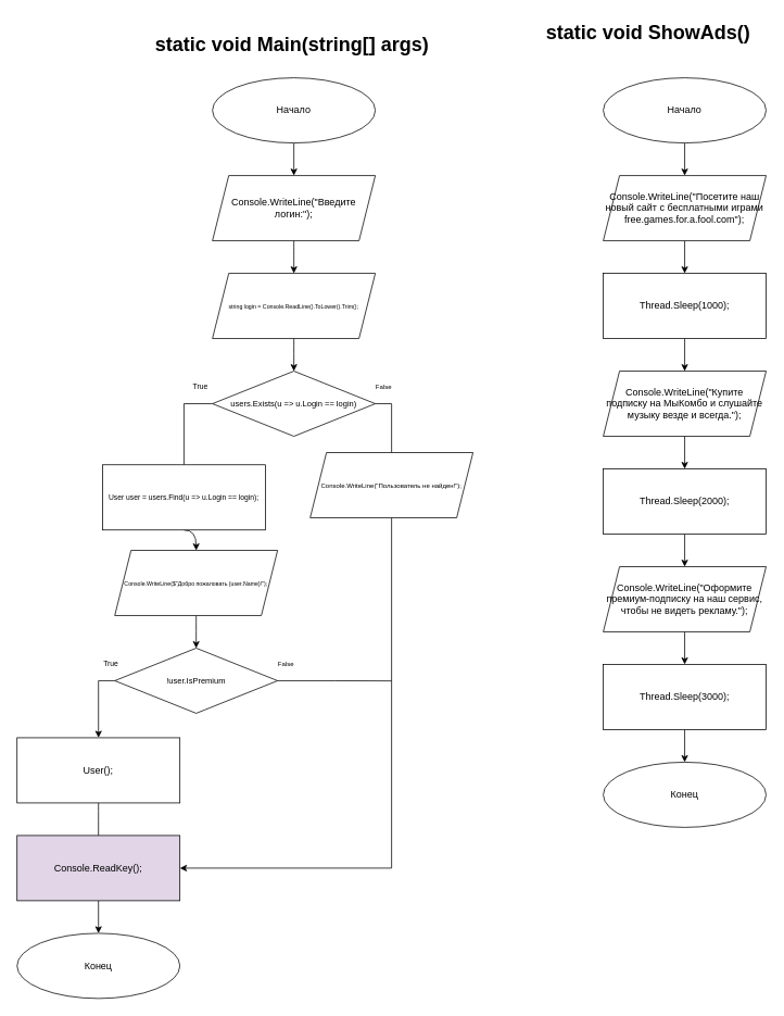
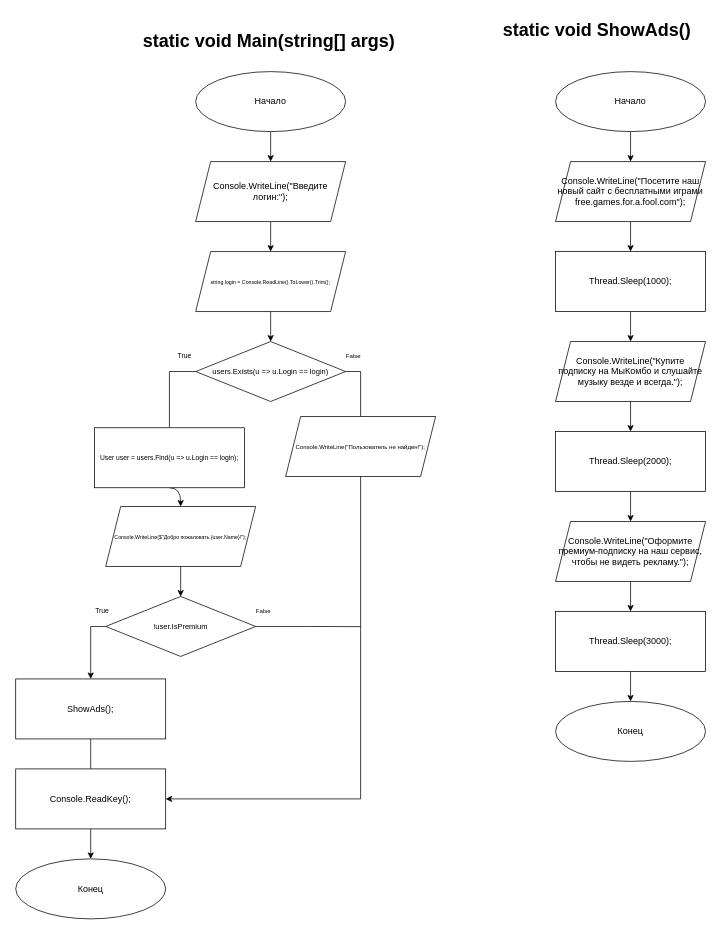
  <mxCell id="0" />
  <mxCell id="1" parent="0" />
  <mxCell id="2" style="edgeStyle=orthogonalEdgeStyle;rounded=0;orthogonalLoop=1;jettySize=auto;html=1;exitX=0.5;exitY=1;exitDx=0;exitDy=0;entryX=0.5;entryY=0;entryDx=0;entryDy=0;fontSize=12;endArrow=classic;endFill=1;" edge="1" parent="1" source="3" target="5"><mxGeometry relative="1" as="geometry" /></mxCell>
  <mxCell id="3" value="Начало" style="ellipse;whiteSpace=wrap;html=1;" vertex="1" parent="1"><mxGeometry x="260" width="200" height="80" as="geometry" y="95" /></mxCell>
  <mxCell id="4" style="edgeStyle=orthogonalEdgeStyle;curved=1;rounded=0;orthogonalLoop=1;jettySize=auto;html=1;exitX=0.5;exitY=1;exitDx=0;exitDy=0;entryX=0.5;entryY=0;entryDx=0;entryDy=0;fontSize=8;endArrow=classic;endFill=1;" edge="1" parent="1" source="5" target="7"><mxGeometry relative="1" as="geometry" /></mxCell>
  <mxCell id="5" value="&lt;span style=&quot;text-align: left&quot;&gt;Console.WriteLine(&quot;Введите логин:&quot;);&lt;/span&gt;" style="shape=parallelogram;perimeter=parallelogramPerimeter;whiteSpace=wrap;html=1;fixedSize=1;" vertex="1" parent="1"><mxGeometry x="260" y="215" width="200" height="80" as="geometry" /></mxCell>
  <mxCell id="6" style="edgeStyle=orthogonalEdgeStyle;curved=1;rounded=0;orthogonalLoop=1;jettySize=auto;html=1;exitX=0.5;exitY=1;exitDx=0;exitDy=0;entryX=0.5;entryY=0;entryDx=0;entryDy=0;fontSize=7;endArrow=classic;endFill=1;" edge="1" parent="1" source="7" target="10"><mxGeometry relative="1" as="geometry" /></mxCell>
  <mxCell id="7" value="&lt;div style=&quot;text-align: left&quot;&gt;&lt;span style=&quot;font-size: 7px&quot;&gt;string login = Console.ReadLine().ToLower().Trim();&lt;/span&gt;&lt;/div&gt;" style="shape=parallelogram;perimeter=parallelogramPerimeter;whiteSpace=wrap;html=1;fixedSize=1;" vertex="1" parent="1"><mxGeometry x="260" y="335" width="200" height="80" as="geometry" /></mxCell>
  <mxCell id="8" style="edgeStyle=orthogonalEdgeStyle;rounded=0;orthogonalLoop=1;jettySize=auto;html=1;exitX=1;exitY=0.5;exitDx=0;exitDy=0;entryX=0.5;entryY=0;entryDx=0;entryDy=0;fontSize=12;endArrow=none;endFill=0;" edge="1" parent="1" source="10" target="12"><mxGeometry relative="1" as="geometry" /></mxCell>
  <mxCell id="9" style="edgeStyle=orthogonalEdgeStyle;rounded=0;orthogonalLoop=1;jettySize=auto;html=1;exitX=0;exitY=0.5;exitDx=0;exitDy=0;entryX=0.5;entryY=0;entryDx=0;entryDy=0;fontSize=12;endArrow=none;endFill=0;" edge="1" parent="1" source="10" target="15"><mxGeometry relative="1" as="geometry" /></mxCell>
  <mxCell id="10" value="&lt;font style=&quot;font-size: 10px&quot;&gt;users.Exists(u =&amp;gt; u.Login == login)&lt;/font&gt;" style="rhombus;whiteSpace=wrap;html=1;fontSize=7;" vertex="1" parent="1"><mxGeometry x="260" y="455" width="200" height="80" as="geometry" /></mxCell>
  <mxCell id="11" style="edgeStyle=orthogonalEdgeStyle;rounded=0;orthogonalLoop=1;jettySize=auto;html=1;exitX=0.5;exitY=1;exitDx=0;exitDy=0;entryX=1;entryY=0.5;entryDx=0;entryDy=0;fontSize=12;endArrow=classic;endFill=1;" edge="1" parent="1" source="12" target="27"><mxGeometry relative="1" as="geometry" /></mxCell>
  <mxCell id="12" value="&lt;div style=&quot;text-align: left&quot;&gt;&lt;font style=&quot;font-size: 8px&quot;&gt;Console.WriteLine(&quot;Пользователь не найден!&quot;);&lt;/font&gt;&lt;br&gt;&lt;/div&gt;" style="shape=parallelogram;perimeter=parallelogramPerimeter;whiteSpace=wrap;html=1;fixedSize=1;" vertex="1" parent="1"><mxGeometry x="380" y="555" width="200" height="80" as="geometry" /></mxCell>
  <mxCell id="13" value="False" style="text;html=1;align=center;verticalAlign=middle;resizable=0;points=[];autosize=1;strokeColor=none;fillColor=none;fontSize=8;" vertex="1" parent="1"><mxGeometry x="450" y="465" width="40" height="20" as="geometry" /></mxCell>
  <mxCell id="14" style="edgeStyle=orthogonalEdgeStyle;curved=1;rounded=0;orthogonalLoop=1;jettySize=auto;html=1;exitX=0.5;exitY=1;exitDx=0;exitDy=0;entryX=0.5;entryY=0;entryDx=0;entryDy=0;fontSize=9;endArrow=classic;endFill=1;" edge="1" parent="1" source="15" target="18"><mxGeometry relative="1" as="geometry" /></mxCell>
  <mxCell id="15" value="&lt;font style=&quot;font-size: 9px&quot;&gt;User user = users.Find(u =&amp;gt; u.Login == login);&lt;/font&gt;" style="rounded=0;whiteSpace=wrap;html=1;fontSize=8;" vertex="1" parent="1"><mxGeometry x="125" y="570" width="200" height="80" as="geometry" /></mxCell>
  <mxCell id="16" value="True" style="text;html=1;align=center;verticalAlign=middle;resizable=0;points=[];autosize=1;strokeColor=none;fillColor=none;fontSize=9;" vertex="1" parent="1"><mxGeometry x="230" y="465" width="30" height="20" as="geometry" /></mxCell>
  <mxCell id="17" style="edgeStyle=orthogonalEdgeStyle;curved=1;rounded=0;orthogonalLoop=1;jettySize=auto;html=1;exitX=0.5;exitY=1;exitDx=0;exitDy=0;entryX=0.5;entryY=0;entryDx=0;entryDy=0;fontSize=7;endArrow=classic;endFill=1;" edge="1" parent="1" source="18" target="21"><mxGeometry relative="1" as="geometry" /></mxCell>
  <mxCell id="18" value="&lt;div style=&quot;text-align: left&quot;&gt;&lt;font style=&quot;font-size: 7px&quot;&gt;Console.WriteLine($&quot;Добро пожаловать {user.Name}!&quot;);&lt;/font&gt;&lt;br&gt;&lt;/div&gt;" style="shape=parallelogram;perimeter=parallelogramPerimeter;whiteSpace=wrap;html=1;fixedSize=1;" vertex="1" parent="1"><mxGeometry x="140" y="675" width="200" height="80" as="geometry" /></mxCell>
  <mxCell id="19" style="edgeStyle=orthogonalEdgeStyle;rounded=0;orthogonalLoop=1;jettySize=auto;html=1;exitX=0;exitY=0.5;exitDx=0;exitDy=0;entryX=0.5;entryY=0;entryDx=0;entryDy=0;fontSize=12;endArrow=classic;endFill=1;" edge="1" parent="1" source="21" target="25"><mxGeometry relative="1" as="geometry" /></mxCell>
  <mxCell id="20" style="edgeStyle=orthogonalEdgeStyle;rounded=0;orthogonalLoop=1;jettySize=auto;html=1;exitX=1;exitY=0.5;exitDx=0;exitDy=0;fontSize=12;endArrow=none;endFill=0;" edge="1" parent="1" source="21"><mxGeometry relative="1" as="geometry"><mxPoint x="480" y="835.261" as="targetPoint" /></mxGeometry></mxCell>
  <mxCell id="21" value="&lt;font style=&quot;font-size: 10px&quot;&gt;!user.IsPremium&lt;/font&gt;" style="rhombus;whiteSpace=wrap;html=1;fontSize=7;" vertex="1" parent="1"><mxGeometry x="140" y="795" width="200" height="80" as="geometry" /></mxCell>
  <mxCell id="22" value="False" style="text;html=1;align=center;verticalAlign=middle;resizable=0;points=[];autosize=1;strokeColor=none;fillColor=none;fontSize=8;" vertex="1" parent="1"><mxGeometry x="330" y="805" width="40" height="20" as="geometry" /></mxCell>
  <mxCell id="23" value="True" style="text;html=1;align=center;verticalAlign=middle;resizable=0;points=[];autosize=1;strokeColor=none;fillColor=none;fontSize=9;" vertex="1" parent="1"><mxGeometry x="120" y="805" width="30" height="20" as="geometry" /></mxCell>
  <mxCell id="24" style="edgeStyle=orthogonalEdgeStyle;curved=1;rounded=0;orthogonalLoop=1;jettySize=auto;html=1;exitX=0.5;exitY=1;exitDx=0;exitDy=0;entryX=0.5;entryY=0;entryDx=0;entryDy=0;fontSize=12;endArrow=none;endFill=1;" edge="1" parent="1" source="25" target="27"><mxGeometry relative="1" as="geometry" /></mxCell>
- <mxCell id="25" value="&lt;font style=&quot;font-size: 12px&quot;&gt;User();&lt;/font&gt;" style="rounded=0;whiteSpace=wrap;html=1;fontSize=8;" vertex="1" parent="1"><mxGeometry x="20" y="905" width="200" height="80" as="geometry" /></mxCell>
+ <mxCell id="25" value="&lt;font style=&quot;font-size: 12px&quot;&gt;ShowAds();&lt;/font&gt;" style="rounded=0;whiteSpace=wrap;html=1;fontSize=8;" vertex="1" parent="1"><mxGeometry x="20" y="905" width="200" height="80" as="geometry" /></mxCell>
  <mxCell id="26" style="edgeStyle=orthogonalEdgeStyle;rounded=0;orthogonalLoop=1;jettySize=auto;html=1;exitX=0.5;exitY=1;exitDx=0;exitDy=0;entryX=0.5;entryY=0;entryDx=0;entryDy=0;fontSize=12;endArrow=classic;endFill=1;" edge="1" parent="1" source="27" target="28"><mxGeometry relative="1" as="geometry" /></mxCell>
- <mxCell id="27" value="&lt;font style=&quot;font-size: 12px&quot;&gt;Console.ReadKey();&lt;/font&gt;" style="rounded=0;whiteSpace=wrap;html=1;fontSize=8;fillColor=#e1d5e7;" vertex="1" parent="1"><mxGeometry x="20" y="1025" width="200" height="80" as="geometry" /></mxCell>
+ <mxCell id="27" value="&lt;font style=&quot;font-size: 12px&quot;&gt;Console.ReadKey();&lt;/font&gt;" style="rounded=0;whiteSpace=wrap;html=1;fontSize=8;" vertex="1" parent="1"><mxGeometry x="20" y="1025" width="200" height="80" as="geometry" /></mxCell>
  <mxCell id="28" value="Конец" style="ellipse;whiteSpace=wrap;html=1;" vertex="1" parent="1"><mxGeometry x="20" y="1145" width="200" height="80" as="geometry" /></mxCell>
  <mxCell id="29" value="&lt;h1&gt;static void ShowAds()&lt;/h1&gt;" style="text;html=1;strokeColor=none;fillColor=none;spacing=5;spacingTop=-20;whiteSpace=wrap;overflow=hidden;rounded=0;fontSize=12;" vertex="1" parent="1"><mxGeometry x="665.25" y="20" width="269.5" height="40" as="geometry" /></mxCell>
  <mxCell id="30" style="edgeStyle=orthogonalEdgeStyle;rounded=0;orthogonalLoop=1;jettySize=auto;html=1;exitX=0.5;exitY=1;exitDx=0;exitDy=0;entryX=0.5;entryY=0;entryDx=0;entryDy=0;fontSize=12;endArrow=classic;endFill=1;" edge="1" parent="1" source="31" target="33"><mxGeometry relative="1" as="geometry" /></mxCell>
  <mxCell id="31" value="Начало" style="ellipse;whiteSpace=wrap;html=1;" vertex="1" parent="1"><mxGeometry x="740" width="200" height="80" as="geometry" y="95" /></mxCell>
  <mxCell id="32" style="edgeStyle=orthogonalEdgeStyle;rounded=0;orthogonalLoop=1;jettySize=auto;html=1;exitX=0.5;exitY=1;exitDx=0;exitDy=0;entryX=0.5;entryY=0;entryDx=0;entryDy=0;fontSize=12;endArrow=classic;endFill=1;" edge="1" parent="1" source="33" target="35"><mxGeometry relative="1" as="geometry" /></mxCell>
  <mxCell id="33" value="&lt;div&gt;&lt;span&gt;&lt;font style=&quot;font-size: 12px&quot;&gt;Console.WriteLine(&quot;Посетите наш новый сайт с бесплатными играми free.games.for.a.fool.com&quot;);&lt;/font&gt;&lt;/span&gt;&lt;/div&gt;" style="shape=parallelogram;perimeter=parallelogramPerimeter;whiteSpace=wrap;html=1;fixedSize=1;align=center;" vertex="1" parent="1"><mxGeometry x="740" y="215" width="200" height="80" as="geometry" /></mxCell>
  <mxCell id="34" style="edgeStyle=orthogonalEdgeStyle;rounded=0;orthogonalLoop=1;jettySize=auto;html=1;exitX=0.5;exitY=1;exitDx=0;exitDy=0;entryX=0.5;entryY=0;entryDx=0;entryDy=0;fontSize=12;endArrow=classic;endFill=1;" edge="1" parent="1" source="35" target="37"><mxGeometry relative="1" as="geometry" /></mxCell>
  <mxCell id="35" value="&lt;font style=&quot;font-size: 12px&quot;&gt;Thread.Sleep(1000);&lt;/font&gt;" style="rounded=0;whiteSpace=wrap;html=1;fontSize=8;" vertex="1" parent="1"><mxGeometry x="740" y="335" width="200" height="80" as="geometry" /></mxCell>
  <mxCell id="36" style="edgeStyle=orthogonalEdgeStyle;rounded=0;orthogonalLoop=1;jettySize=auto;html=1;exitX=0.5;exitY=1;exitDx=0;exitDy=0;entryX=0.5;entryY=0;entryDx=0;entryDy=0;fontSize=12;endArrow=classic;endFill=1;" edge="1" parent="1" source="37" target="39"><mxGeometry relative="1" as="geometry" /></mxCell>
  <mxCell id="37" value="&lt;div&gt;&lt;span&gt;&lt;font style=&quot;font-size: 12px&quot;&gt;Console.WriteLine(&quot;Купите подписку на МыКомбо и слушайте музыку везде и всегда.&quot;);&lt;/font&gt;&lt;/span&gt;&lt;/div&gt;" style="shape=parallelogram;perimeter=parallelogramPerimeter;whiteSpace=wrap;html=1;fixedSize=1;align=center;" vertex="1" parent="1"><mxGeometry x="740" y="455" width="200" height="80" as="geometry" /></mxCell>
  <mxCell id="38" style="edgeStyle=orthogonalEdgeStyle;rounded=0;orthogonalLoop=1;jettySize=auto;html=1;exitX=0.5;exitY=1;exitDx=0;exitDy=0;entryX=0.5;entryY=0;entryDx=0;entryDy=0;fontSize=12;endArrow=classic;endFill=1;" edge="1" parent="1" source="39" target="41"><mxGeometry relative="1" as="geometry" /></mxCell>
  <mxCell id="39" value="&lt;font style=&quot;font-size: 12px&quot;&gt;Thread.Sleep(2000);&lt;/font&gt;" style="rounded=0;whiteSpace=wrap;html=1;fontSize=8;" vertex="1" parent="1"><mxGeometry x="740" y="575" width="200" height="80" as="geometry" /></mxCell>
  <mxCell id="40" style="edgeStyle=orthogonalEdgeStyle;rounded=0;orthogonalLoop=1;jettySize=auto;html=1;exitX=0.5;exitY=1;exitDx=0;exitDy=0;entryX=0.5;entryY=0;entryDx=0;entryDy=0;fontSize=12;endArrow=classic;endFill=1;" edge="1" parent="1" source="41" target="43"><mxGeometry relative="1" as="geometry" /></mxCell>
  <mxCell id="41" value="&lt;div&gt;&lt;span&gt;Console.WriteLine(&quot;Оформите премиум-подписку на наш сервис, чтобы не видеть рекламу.&quot;);&lt;/span&gt;&lt;/div&gt;" style="shape=parallelogram;perimeter=parallelogramPerimeter;whiteSpace=wrap;html=1;fixedSize=1;align=center;" vertex="1" parent="1"><mxGeometry x="740" y="695" width="200" height="80" as="geometry" /></mxCell>
  <mxCell id="42" style="edgeStyle=orthogonalEdgeStyle;rounded=0;orthogonalLoop=1;jettySize=auto;html=1;exitX=0.5;exitY=1;exitDx=0;exitDy=0;entryX=0.5;entryY=0;entryDx=0;entryDy=0;fontSize=12;endArrow=classic;endFill=1;" edge="1" parent="1" source="43" target="44"><mxGeometry relative="1" as="geometry" /></mxCell>
  <mxCell id="43" value="&lt;font style=&quot;font-size: 12px&quot;&gt;Thread.Sleep(3000);&lt;/font&gt;" style="rounded=0;whiteSpace=wrap;html=1;fontSize=8;" vertex="1" parent="1"><mxGeometry x="740" y="815" width="200" height="80" as="geometry" /></mxCell>
  <mxCell id="44" value="Конец" style="ellipse;whiteSpace=wrap;html=1;" vertex="1" parent="1"><mxGeometry x="740" y="935" width="200" height="80" as="geometry" /></mxCell>
  <mxCell id="45" value="&lt;h1&gt;static void Main(string[] args)&lt;/h1&gt;" style="text;html=1;strokeColor=none;fillColor=none;spacing=5;spacingTop=-20;whiteSpace=wrap;overflow=hidden;rounded=0;fontSize=12;" vertex="1" parent="1"><mxGeometry x="185" y="35" width="350" height="40" as="geometry" /></mxCell>
